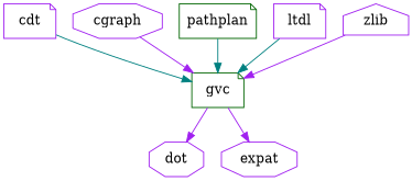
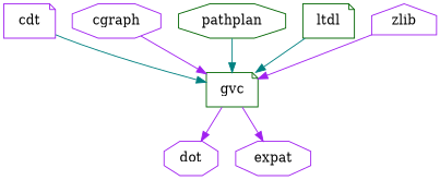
  digraph {
    node [color=purple shape=note]
    edge [color=purple]
    gvc [color=darkgreen]
    cdt
    cgraph [shape=octagon]
    dot [shape=octagon]
    expat [shape=octagon]
-   pathplan [color=darkgreen]
-   ltdl
+   pathplan [color=darkgreen shape=octagon]
+   ltdl [color=darkgreen]
    zlib [shape=house]
    gvc -> dot
    gvc -> expat
    cdt -> gvc [color=teal]
    cgraph -> gvc
    pathplan -> gvc [color=teal]
    ltdl -> gvc [color=teal]
    zlib -> gvc
  }
